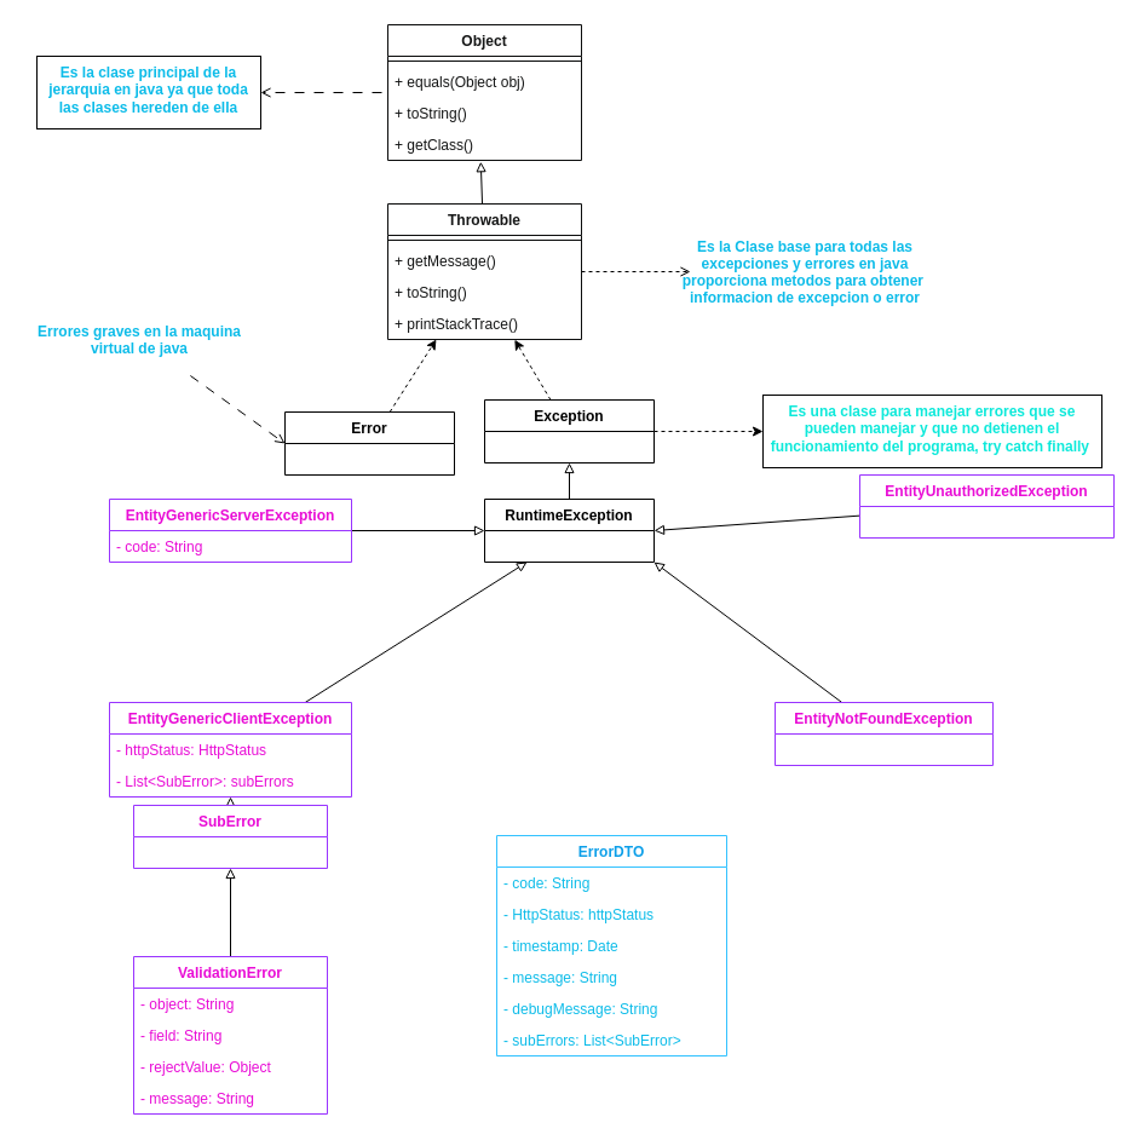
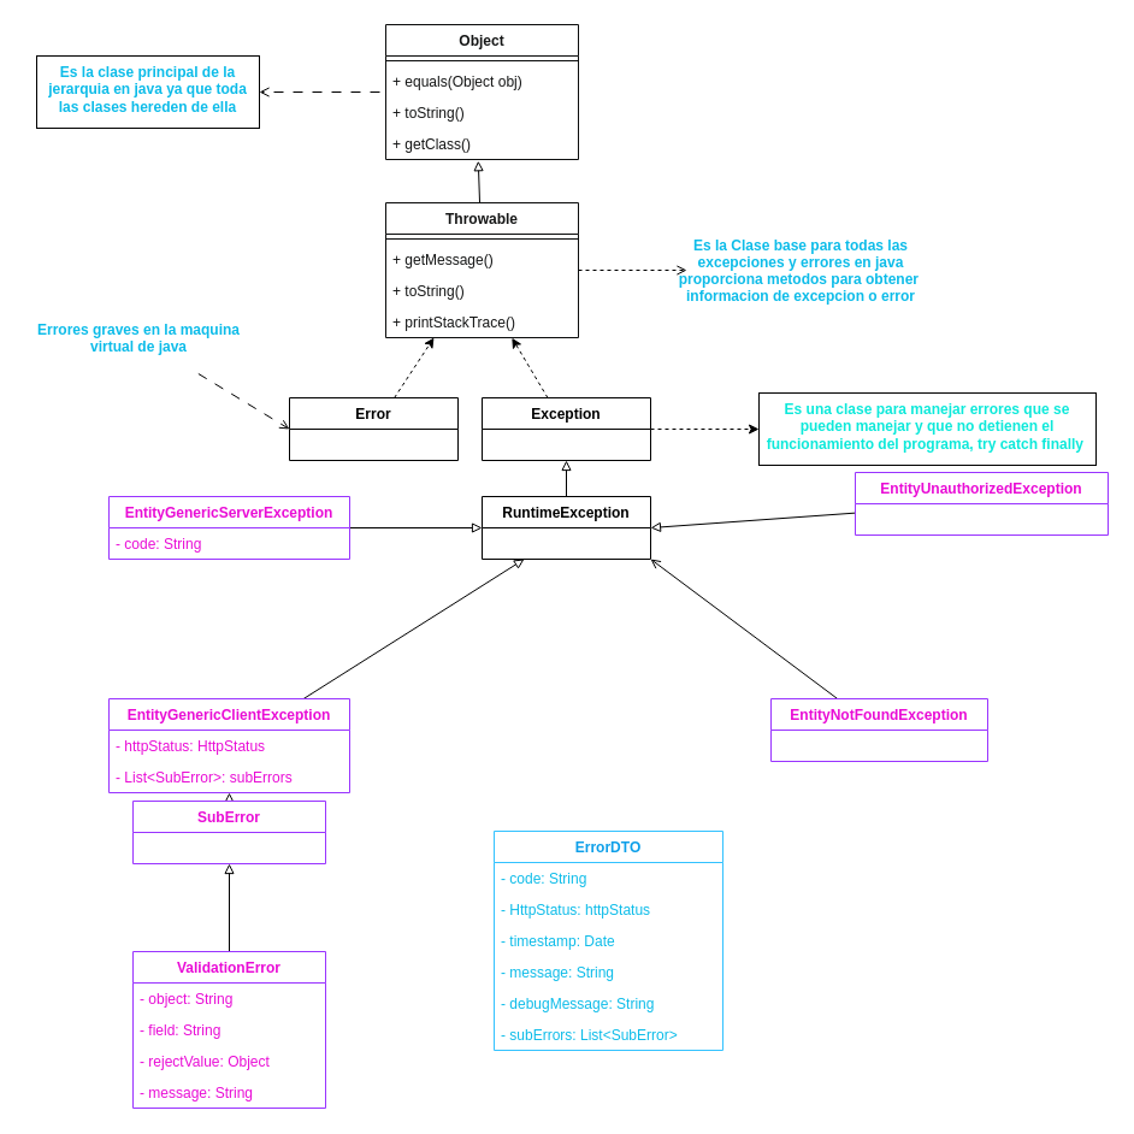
  <mxCell id="0" />
  <mxCell id="1" parent="0" />
  <mxCell id="2" value="" style="edgeStyle=none;html=1;dashed=1;dashPattern=8 8;fontColor=#0CBCE9;endArrow=open;endFill=0;" parent="1" target="40" edge="1"><mxGeometry relative="1" as="geometry"><mxPoint x="315" y="76" as="sourcePoint" /></mxGeometry></mxCell>
  <mxCell id="3" value="" style="edgeStyle=none;html=1;dashed=1;" edge="1" parent="1" source="5" target="53"><mxGeometry relative="1" as="geometry" /></mxCell>
  <mxCell id="4" style="edgeStyle=none;html=1;entryX=0.655;entryY=1.008;entryDx=0;entryDy=0;entryPerimeter=0;dashed=1;fontColor=#0ce9da;" edge="1" parent="1" source="5" target="52"><mxGeometry relative="1" as="geometry" /></mxCell>
  <mxCell id="5" value="Exception" style="swimlane;fontStyle=1;align=center;verticalAlign=top;childLayout=stackLayout;horizontal=1;startSize=26;horizontalStack=0;resizeParent=1;resizeParentMax=0;resizeLast=0;collapsible=1;marginBottom=0;" parent="1" vertex="1"><mxGeometry x="400" y="330" width="140" height="52" as="geometry" /></mxCell>
  <mxCell id="6" style="edgeStyle=none;html=1;entryX=0.25;entryY=1;entryDx=0;entryDy=0;entryPerimeter=0;dashed=1;fontColor=#0ce9da;" edge="1" parent="1" source="7" target="52"><mxGeometry relative="1" as="geometry" /></mxCell>
- <mxCell id="7" value="Error" style="swimlane;fontStyle=1;align=center;verticalAlign=top;childLayout=stackLayout;horizontal=1;startSize=26;horizontalStack=0;resizeParent=1;resizeParentMax=0;resizeLast=0;collapsible=1;marginBottom=0;" parent="1" vertex="1"><mxGeometry x="235" y="340" width="140" height="52" as="geometry" /></mxCell>
+ <mxCell id="7" value="Error" style="swimlane;fontStyle=1;align=center;verticalAlign=top;childLayout=stackLayout;horizontal=1;startSize=26;horizontalStack=0;resizeParent=1;resizeParentMax=0;resizeLast=0;collapsible=1;marginBottom=0;" parent="1" vertex="1"><mxGeometry x="240" y="330" width="140" height="52" as="geometry" /></mxCell>
  <mxCell id="8" style="edgeStyle=none;html=1;entryX=0.5;entryY=1;entryDx=0;entryDy=0;endArrow=block;endFill=0;" parent="1" source="9" target="5" edge="1"><mxGeometry relative="1" as="geometry" /></mxCell>
  <mxCell id="9" value="RuntimeException" style="swimlane;fontStyle=1;align=center;verticalAlign=top;childLayout=stackLayout;horizontal=1;startSize=26;horizontalStack=0;resizeParent=1;resizeParentMax=0;resizeLast=0;collapsible=1;marginBottom=0;" parent="1" vertex="1"><mxGeometry x="400" y="412" width="140" height="52" as="geometry" /></mxCell>
- <mxCell id="10" style="edgeStyle=none;html=1;entryX=1;entryY=1;entryDx=0;entryDy=0;fontColor=#e90cd6;endArrow=block;endFill=0;" parent="1" source="11" target="9" edge="1"><mxGeometry relative="1" as="geometry" /></mxCell>
+ <mxCell id="10" style="edgeStyle=none;html=1;entryX=1;entryY=1;entryDx=0;entryDy=0;fontColor=#e90cd6;endArrow=open;endFill=0;" parent="1" source="11" target="9" edge="1"><mxGeometry relative="1" as="geometry" /></mxCell>
  <mxCell id="11" value="EntityNotFoundException" style="swimlane;fontStyle=1;align=center;verticalAlign=top;childLayout=stackLayout;horizontal=1;startSize=26;horizontalStack=0;resizeParent=1;resizeParentMax=0;resizeLast=0;collapsible=1;marginBottom=0;strokeColor=#9933FF;fontColor=#e90cd6;labelBackgroundColor=default;" parent="1" vertex="1"><mxGeometry x="640" y="580" width="180" height="52" as="geometry" /></mxCell>
  <mxCell id="12" style="edgeStyle=none;html=1;entryX=1;entryY=0.5;entryDx=0;entryDy=0;fontColor=#e90cd6;endArrow=block;endFill=0;" parent="1" source="13" target="9" edge="1"><mxGeometry relative="1" as="geometry" /></mxCell>
  <mxCell id="13" value="EntityUnauthorizedException" style="swimlane;fontStyle=1;align=center;verticalAlign=top;childLayout=stackLayout;horizontal=1;startSize=26;horizontalStack=0;resizeParent=1;resizeParentMax=0;resizeLast=0;collapsible=1;marginBottom=0;strokeColor=#9933FF;fontColor=#e90cd6;labelBackgroundColor=default;" parent="1" vertex="1"><mxGeometry x="710" y="392" width="210" height="52" as="geometry" /></mxCell>
  <mxCell id="14" style="edgeStyle=none;html=1;entryX=0.25;entryY=1;entryDx=0;entryDy=0;fontColor=#e90cd6;endArrow=block;endFill=0;" parent="1" source="15" target="9" edge="1"><mxGeometry relative="1" as="geometry" /></mxCell>
  <mxCell id="15" value="EntityGenericClientException" style="swimlane;fontStyle=1;align=center;verticalAlign=top;childLayout=stackLayout;horizontal=1;startSize=26;horizontalStack=0;resizeParent=1;resizeParentMax=0;resizeLast=0;collapsible=1;marginBottom=0;labelBackgroundColor=default;strokeColor=#9933FF;fontColor=#e90cd6;" parent="1" vertex="1"><mxGeometry x="90" y="580" width="200" height="78" as="geometry" /></mxCell>
  <mxCell id="16" value="- httpStatus: HttpStatus " style="text;strokeColor=none;fillColor=none;align=left;verticalAlign=top;spacingLeft=4;spacingRight=4;overflow=hidden;rotatable=0;points=[[0,0.5],[1,0.5]];portConstraint=eastwest;labelBackgroundColor=default;fontColor=#e90cd6;" parent="15" vertex="1"><mxGeometry y="26" width="200" height="26" as="geometry" /></mxCell>
  <mxCell id="17" value="- List&lt;SubError&gt;: subErrors" style="text;strokeColor=none;fillColor=none;align=left;verticalAlign=top;spacingLeft=4;spacingRight=4;overflow=hidden;rotatable=0;points=[[0,0.5],[1,0.5]];portConstraint=eastwest;labelBackgroundColor=default;fontColor=#e90cd6;" parent="15" vertex="1"><mxGeometry y="52" width="200" height="26" as="geometry" /></mxCell>
  <mxCell id="18" style="edgeStyle=none;html=1;entryX=0;entryY=0.5;entryDx=0;entryDy=0;fontColor=#e90cd6;endArrow=block;endFill=0;" parent="1" source="19" target="9" edge="1"><mxGeometry relative="1" as="geometry" /></mxCell>
  <mxCell id="19" value="EntityGenericServerException" style="swimlane;fontStyle=1;align=center;verticalAlign=top;childLayout=stackLayout;horizontal=1;startSize=26;horizontalStack=0;resizeParent=1;resizeParentMax=0;resizeLast=0;collapsible=1;marginBottom=0;labelBackgroundColor=default;strokeColor=#9933FF;fontColor=#e90cd6;" parent="1" vertex="1"><mxGeometry x="90" y="412" width="200" height="52" as="geometry" /></mxCell>
  <mxCell id="20" value="- code: String" style="text;strokeColor=none;fillColor=none;align=left;verticalAlign=top;spacingLeft=4;spacingRight=4;overflow=hidden;rotatable=0;points=[[0,0.5],[1,0.5]];portConstraint=eastwest;labelBackgroundColor=default;fontColor=#e90cd6;" parent="19" vertex="1"><mxGeometry y="26" width="200" height="26" as="geometry" /></mxCell>
  <mxCell id="21" style="edgeStyle=none;html=1;fontColor=#e90cd6;endArrow=block;endFill=0;" parent="1" source="22" target="17" edge="1"><mxGeometry relative="1" as="geometry" /></mxCell>
  <mxCell id="22" value="SubError" style="swimlane;fontStyle=1;align=center;verticalAlign=top;childLayout=stackLayout;horizontal=1;startSize=26;horizontalStack=0;resizeParent=1;resizeParentMax=0;resizeLast=0;collapsible=1;marginBottom=0;labelBackgroundColor=default;strokeColor=#9933FF;fontColor=#e90cd6;" parent="1" vertex="1"><mxGeometry x="110" y="665" width="160" height="52" as="geometry"><mxRectangle x="30" y="610" width="90" height="30" as="alternateBounds" /></mxGeometry></mxCell>
  <mxCell id="23" style="edgeStyle=none;html=1;fontColor=#e90cd6;endArrow=block;endFill=0;entryX=0.5;entryY=1;entryDx=0;entryDy=0;" parent="1" source="24" target="22" edge="1"><mxGeometry relative="1" as="geometry"><mxPoint x="200" y="750" as="targetPoint" /></mxGeometry></mxCell>
  <mxCell id="24" value="ValidationError" style="swimlane;fontStyle=1;align=center;verticalAlign=top;childLayout=stackLayout;horizontal=1;startSize=26;horizontalStack=0;resizeParent=1;resizeParentMax=0;resizeLast=0;collapsible=1;marginBottom=0;labelBackgroundColor=default;strokeColor=#9933FF;fontColor=#e90cd6;" parent="1" vertex="1"><mxGeometry x="110" y="790" width="160" height="130" as="geometry" /></mxCell>
  <mxCell id="25" value="- object: String" style="text;strokeColor=none;fillColor=none;align=left;verticalAlign=top;spacingLeft=4;spacingRight=4;overflow=hidden;rotatable=0;points=[[0,0.5],[1,0.5]];portConstraint=eastwest;labelBackgroundColor=default;fontColor=#e90cd6;" parent="24" vertex="1"><mxGeometry y="26" width="160" height="26" as="geometry" /></mxCell>
  <mxCell id="26" style="edgeStyle=none;html=1;fontColor=#e90cd6;endArrow=block;endFill=0;" parent="24" source="27" target="25" edge="1"><mxGeometry relative="1" as="geometry" /></mxCell>
  <mxCell id="27" value="- field: String" style="text;strokeColor=none;fillColor=none;align=left;verticalAlign=top;spacingLeft=4;spacingRight=4;overflow=hidden;rotatable=0;points=[[0,0.5],[1,0.5]];portConstraint=eastwest;labelBackgroundColor=default;fontColor=#e90cd6;" parent="24" vertex="1"><mxGeometry y="52" width="160" height="26" as="geometry" /></mxCell>
  <mxCell id="28" value="- rejectValue: Object" style="text;strokeColor=none;fillColor=none;align=left;verticalAlign=top;spacingLeft=4;spacingRight=4;overflow=hidden;rotatable=0;points=[[0,0.5],[1,0.5]];portConstraint=eastwest;labelBackgroundColor=default;fontColor=#e90cd6;" parent="24" vertex="1"><mxGeometry y="78" width="160" height="26" as="geometry" /></mxCell>
  <mxCell id="29" value="- message: String" style="text;strokeColor=none;fillColor=none;align=left;verticalAlign=top;spacingLeft=4;spacingRight=4;overflow=hidden;rotatable=0;points=[[0,0.5],[1,0.5]];portConstraint=eastwest;labelBackgroundColor=default;fontColor=#e90cd6;" parent="24" vertex="1"><mxGeometry y="104" width="160" height="26" as="geometry" /></mxCell>
  <mxCell id="30" value="ErrorDTO" style="swimlane;fontStyle=1;align=center;verticalAlign=top;childLayout=stackLayout;horizontal=1;startSize=26;horizontalStack=0;resizeParent=1;resizeParentMax=0;resizeLast=0;collapsible=1;marginBottom=0;labelBackgroundColor=default;strokeColor=#33c2ff;fontColor=#0c9fe9;" parent="1" vertex="1"><mxGeometry x="410" y="690" width="190" height="182" as="geometry" /></mxCell>
  <mxCell id="31" value="- code: String" style="text;strokeColor=none;fillColor=none;align=left;verticalAlign=top;spacingLeft=4;spacingRight=4;overflow=hidden;rotatable=0;points=[[0,0.5],[1,0.5]];portConstraint=eastwest;labelBackgroundColor=default;fontColor=#0CBCE9;" parent="30" vertex="1"><mxGeometry y="26" width="190" height="26" as="geometry" /></mxCell>
  <mxCell id="32" value="- HttpStatus: httpStatus " style="text;strokeColor=none;fillColor=none;align=left;verticalAlign=top;spacingLeft=4;spacingRight=4;overflow=hidden;rotatable=0;points=[[0,0.5],[1,0.5]];portConstraint=eastwest;labelBackgroundColor=default;fontColor=#0CBCE9;" parent="30" vertex="1"><mxGeometry y="52" width="190" height="26" as="geometry" /></mxCell>
  <mxCell id="33" value="- timestamp: Date" style="text;strokeColor=none;fillColor=none;align=left;verticalAlign=top;spacingLeft=4;spacingRight=4;overflow=hidden;rotatable=0;points=[[0,0.5],[1,0.5]];portConstraint=eastwest;labelBackgroundColor=default;fontColor=#0CBCE9;" parent="30" vertex="1"><mxGeometry y="78" width="190" height="26" as="geometry" /></mxCell>
  <mxCell id="34" value="- message: String" style="text;strokeColor=none;fillColor=none;align=left;verticalAlign=top;spacingLeft=4;spacingRight=4;overflow=hidden;rotatable=0;points=[[0,0.5],[1,0.5]];portConstraint=eastwest;labelBackgroundColor=default;fontColor=#0CBCE9;" parent="30" vertex="1"><mxGeometry y="104" width="190" height="26" as="geometry" /></mxCell>
  <mxCell id="35" value="- debugMessage: String" style="text;strokeColor=none;fillColor=none;align=left;verticalAlign=top;spacingLeft=4;spacingRight=4;overflow=hidden;rotatable=0;points=[[0,0.5],[1,0.5]];portConstraint=eastwest;labelBackgroundColor=default;fontColor=#0CBCE9;" parent="30" vertex="1"><mxGeometry y="130" width="190" height="26" as="geometry" /></mxCell>
  <mxCell id="36" value="- subErrors: List&lt;SubError&gt;" style="text;strokeColor=none;fillColor=none;align=left;verticalAlign=top;spacingLeft=4;spacingRight=4;overflow=hidden;rotatable=0;points=[[0,0.5],[1,0.5]];portConstraint=eastwest;labelBackgroundColor=default;fontColor=#0CBCE9;" parent="30" vertex="1"><mxGeometry y="156" width="190" height="26" as="geometry" /></mxCell>
  <mxCell id="37" style="edgeStyle=none;html=1;entryX=0;entryY=0.5;entryDx=0;entryDy=0;fontColor=#0CBCE9;endArrow=open;endFill=0;dashed=1;dashPattern=8 8;" parent="1" source="38" target="7" edge="1"><mxGeometry relative="1" as="geometry" /></mxCell>
  <mxCell id="38" value="Errores graves en la maquina&#10;virtual de java" style="text;align=center;fontStyle=1;verticalAlign=middle;spacingLeft=3;spacingRight=3;strokeColor=none;rotatable=0;points=[[0,0.5],[1,0.5]];portConstraint=eastwest;labelBackgroundColor=default;fontColor=#0CBCE9;" parent="1" vertex="1"><mxGeometry x="20" y="250" width="190" height="60" as="geometry" /></mxCell>
  <mxCell id="39" value="Es la Clase base para todas las&#10;excepciones y errores en java&#10;proporciona metodos para obtener &#10;informacion de excepcion o error" style="text;align=center;fontStyle=1;verticalAlign=middle;spacingLeft=3;spacingRight=3;strokeColor=none;rotatable=0;points=[[0,0.5],[1,0.5]];portConstraint=eastwest;labelBackgroundColor=default;fontColor=#0CBCE9;" parent="1" vertex="1"><mxGeometry x="570" y="194" width="190" height="60" as="geometry" /></mxCell>
  <mxCell id="40" value="&lt;span style=&quot;color: rgb(12, 188, 233); background-color: rgb(255, 255, 255);&quot;&gt;Es la clase principal de la&lt;/span&gt;&lt;br style=&quot;border-color: var(--border-color); padding: 0px; margin: 0px; color: rgb(12, 188, 233);&quot;&gt;&lt;span style=&quot;color: rgb(12, 188, 233); background-color: rgb(255, 255, 255);&quot;&gt;jerarquia en java ya que toda&lt;/span&gt;&lt;br style=&quot;border-color: var(--border-color); padding: 0px; margin: 0px; color: rgb(12, 188, 233);&quot;&gt;&lt;span style=&quot;color: rgb(12, 188, 233); background-color: rgb(255, 255, 255);&quot;&gt;las clases hereden de ella&lt;/span&gt;" style="whiteSpace=wrap;html=1;verticalAlign=top;fillColor=rgb(255, 255, 255);fontStyle=1;startSize=26;" parent="1" vertex="1"><mxGeometry x="30" y="46" width="185" height="60" as="geometry" /></mxCell>
  <mxCell id="41" value="Object" style="swimlane;fontStyle=1;align=center;verticalAlign=top;childLayout=stackLayout;horizontal=1;startSize=26;horizontalStack=0;resizeParent=1;resizeParentMax=0;resizeLast=0;collapsible=1;marginBottom=0;labelBackgroundColor=default;strokeColor=#0c0d0d;fontColor=#161717;" parent="1" vertex="1"><mxGeometry x="320" y="20" width="160" height="112" as="geometry" /></mxCell>
  <mxCell id="42" value="" style="line;strokeWidth=1;fillColor=none;align=left;verticalAlign=middle;spacingTop=-1;spacingLeft=3;spacingRight=3;rotatable=0;labelPosition=right;points=[];portConstraint=eastwest;strokeColor=inherit;labelBackgroundColor=default;fontColor=#0CBCE9;" parent="41" vertex="1"><mxGeometry y="26" width="160" height="8" as="geometry" /></mxCell>
  <mxCell id="43" value="+ equals(Object obj)" style="text;strokeColor=none;fillColor=none;align=left;verticalAlign=top;spacingLeft=4;spacingRight=4;overflow=hidden;rotatable=0;points=[[0,0.5],[1,0.5]];portConstraint=eastwest;labelBackgroundColor=default;fontColor=#141515;" parent="41" vertex="1"><mxGeometry y="34" width="160" height="26" as="geometry" /></mxCell>
  <mxCell id="44" value="+ toString()" style="text;strokeColor=none;fillColor=none;align=left;verticalAlign=top;spacingLeft=4;spacingRight=4;overflow=hidden;rotatable=0;points=[[0,0.5],[1,0.5]];portConstraint=eastwest;labelBackgroundColor=default;fontColor=#141515;" parent="41" vertex="1"><mxGeometry y="60" width="160" height="26" as="geometry" /></mxCell>
  <mxCell id="45" value="+ getClass()" style="text;strokeColor=none;fillColor=none;align=left;verticalAlign=top;spacingLeft=4;spacingRight=4;overflow=hidden;rotatable=0;points=[[0,0.5],[1,0.5]];portConstraint=eastwest;labelBackgroundColor=default;fontColor=#141515;" parent="41" vertex="1"><mxGeometry y="86" width="160" height="26" as="geometry" /></mxCell>
  <mxCell id="46" style="edgeStyle=none;html=1;entryX=0.48;entryY=1.046;entryDx=0;entryDy=0;entryPerimeter=0;fontColor=#141515;endArrow=block;endFill=0;" parent="1" source="48" target="45" edge="1"><mxGeometry relative="1" as="geometry" /></mxCell>
  <mxCell id="47" value="" style="edgeStyle=none;html=1;fontColor=#141515;endArrow=open;endFill=0;dashed=1;" parent="1" source="48" target="39" edge="1"><mxGeometry relative="1" as="geometry" /></mxCell>
  <mxCell id="48" value="Throwable" style="swimlane;fontStyle=1;align=center;verticalAlign=top;childLayout=stackLayout;horizontal=1;startSize=26;horizontalStack=0;resizeParent=1;resizeParentMax=0;resizeLast=0;collapsible=1;marginBottom=0;labelBackgroundColor=default;strokeColor=#0c0d0d;fontColor=#161717;" parent="1" vertex="1"><mxGeometry x="320" y="168" width="160" height="112" as="geometry" /></mxCell>
  <mxCell id="49" value="" style="line;strokeWidth=1;fillColor=none;align=left;verticalAlign=middle;spacingTop=-1;spacingLeft=3;spacingRight=3;rotatable=0;labelPosition=right;points=[];portConstraint=eastwest;strokeColor=inherit;labelBackgroundColor=default;fontColor=#0CBCE9;" parent="48" vertex="1"><mxGeometry y="26" width="160" height="8" as="geometry" /></mxCell>
  <mxCell id="50" value="+ getMessage()" style="text;strokeColor=none;fillColor=none;align=left;verticalAlign=top;spacingLeft=4;spacingRight=4;overflow=hidden;rotatable=0;points=[[0,0.5],[1,0.5]];portConstraint=eastwest;labelBackgroundColor=default;fontColor=#141515;" parent="48" vertex="1"><mxGeometry y="34" width="160" height="26" as="geometry" /></mxCell>
  <mxCell id="51" value="+ toString()" style="text;strokeColor=none;fillColor=none;align=left;verticalAlign=top;spacingLeft=4;spacingRight=4;overflow=hidden;rotatable=0;points=[[0,0.5],[1,0.5]];portConstraint=eastwest;labelBackgroundColor=default;fontColor=#141515;" parent="48" vertex="1"><mxGeometry y="60" width="160" height="26" as="geometry" /></mxCell>
  <mxCell id="52" value="+ printStackTrace()" style="text;strokeColor=none;fillColor=none;align=left;verticalAlign=top;spacingLeft=4;spacingRight=4;overflow=hidden;rotatable=0;points=[[0,0.5],[1,0.5]];portConstraint=eastwest;labelBackgroundColor=default;fontColor=#141515;" parent="48" vertex="1"><mxGeometry y="86" width="160" height="26" as="geometry" /></mxCell>
  <mxCell id="53" value="&lt;font color=&quot;#0ce9da&quot;&gt;Es una clase para manejar errores que se pueden manejar y que no detienen el funcionamiento del programa, try catch finally&amp;nbsp;&lt;/font&gt;" style="whiteSpace=wrap;html=1;verticalAlign=top;fontStyle=1;startSize=26;" vertex="1" parent="1"><mxGeometry x="630" y="326" width="280" height="60" as="geometry" /></mxCell>
